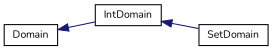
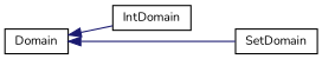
  digraph {
    fontname=Nunito
    rankdir=LR
    node [color=black fillcolor=white fontname=Nunito fontsize=10 shape=record style=filled]
    edge [color=midnightblue dir=back fontname=Nunito fontsize=10 labelfontname=Helvetica labelfontsize=10 style=solid]
    n1 [height=0.2 label=Domain width=0.4]
    n2 [height=0.2 label=IntDomain width=0.4]
    n3 [height=0.2 label=SetDomain width=0.4]
    n1 -> n2
-   n2 -> n3
+   n1 -> n3
  }
